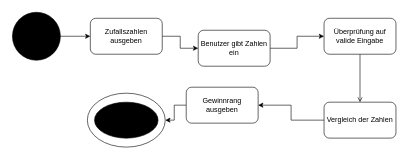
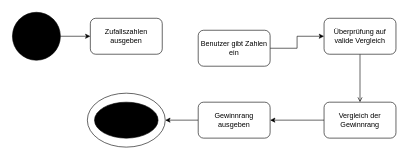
  <mxCell id="0" />
  <mxCell id="1" parent="0" />
  <mxCell id="2" value="" style="edgeStyle=orthogonalEdgeStyle;rounded=0;orthogonalLoop=1;jettySize=auto;html=1;" edge="1" parent="1" source="3" target="5"><mxGeometry relative="1" as="geometry" /></mxCell>
  <mxCell id="3" value="" style="ellipse;whiteSpace=wrap;html=1;aspect=fixed;fillColor=#000000;" vertex="1" parent="1"><mxGeometry x="20" y="20" width="80" height="80" as="geometry" /></mxCell>
- <mxCell id="4" value="" style="edgeStyle=orthogonalEdgeStyle;rounded=0;orthogonalLoop=1;jettySize=auto;html=1;" edge="1" parent="1" source="5" target="7"><mxGeometry relative="1" as="geometry" /></mxCell>
  <mxCell id="5" value="Zufallszahlen ausgeben" style="rounded=1;whiteSpace=wrap;html=1;fillColor=#FFFFFF;" vertex="1" parent="1"><mxGeometry x="150" y="30" width="120" height="60" as="geometry" /></mxCell>
  <mxCell id="6" value="" style="edgeStyle=orthogonalEdgeStyle;rounded=0;orthogonalLoop=1;jettySize=auto;html=1;" edge="1" parent="1" source="7" target="9"><mxGeometry relative="1" as="geometry" /></mxCell>
  <mxCell id="7" value="Benutzer gibt Zahlen ein" style="rounded=1;whiteSpace=wrap;html=1;fillColor=#FFFFFF;" vertex="1" parent="1"><mxGeometry x="330" y="50" width="120" height="60" as="geometry" /></mxCell>
  <mxCell id="8" value="" style="edgeStyle=orthogonalEdgeStyle;rounded=0;orthogonalLoop=1;jettySize=auto;html=1;endArrow=open;" edge="1" parent="1" source="9" target="11"><mxGeometry relative="1" as="geometry" /></mxCell>
- <mxCell id="9" value="Überprüfung auf valide Eingabe" style="rounded=1;whiteSpace=wrap;html=1;fillColor=#FFFFFF;" vertex="1" parent="1"><mxGeometry x="540" y="30" width="120" height="60" as="geometry" /></mxCell>
+ <mxCell id="9" value="Überprüfung auf valide Vergleich" style="rounded=1;whiteSpace=wrap;html=1;fillColor=#FFFFFF;" vertex="1" parent="1"><mxGeometry x="540" y="30" width="120" height="60" as="geometry" /></mxCell>
  <mxCell id="10" value="" style="edgeStyle=orthogonalEdgeStyle;rounded=0;orthogonalLoop=1;jettySize=auto;html=1;" edge="1" parent="1" source="11" target="13"><mxGeometry relative="1" as="geometry" /></mxCell>
- <mxCell id="11" value="Vergleich der Zahlen" style="rounded=1;whiteSpace=wrap;html=1;fillColor=#FFFFFF;" vertex="1" parent="1"><mxGeometry x="540" y="170" width="120" height="60" as="geometry" /></mxCell>
+ <mxCell id="11" value="Vergleich der Gewinnrang" style="rounded=1;whiteSpace=wrap;html=1;fillColor=#FFFFFF;" vertex="1" parent="1"><mxGeometry x="540" y="170" width="120" height="60" as="geometry" /></mxCell>
  <mxCell id="12" value="" style="edgeStyle=orthogonalEdgeStyle;rounded=0;orthogonalLoop=1;jettySize=auto;html=1;" edge="1" parent="1" source="13" target="14"><mxGeometry relative="1" as="geometry" /></mxCell>
- <mxCell id="13" value="Gewinnrang ausgeben" style="rounded=1;whiteSpace=wrap;html=1;fillColor=#FFFFFF;" vertex="1" parent="1"><mxGeometry x="310" y="145" width="120" height="60" as="geometry" /></mxCell>
+ <mxCell id="13" value="Gewinnrang ausgeben" style="rounded=1;whiteSpace=wrap;html=1;fillColor=#FFFFFF;" vertex="1" parent="1"><mxGeometry x="330" y="170" width="120" height="60" as="geometry" /></mxCell>
  <mxCell id="14" value="" style="ellipse;whiteSpace=wrap;html=1;fillColor=#FFFFFF;" vertex="1" parent="1"><mxGeometry x="145" y="155" width="130" height="90" as="geometry" /></mxCell>
  <mxCell id="15" value="" style="ellipse;whiteSpace=wrap;html=1;fillColor=#000000;" vertex="1" parent="1"><mxGeometry x="157" y="170" width="106" height="60" as="geometry" /></mxCell>
